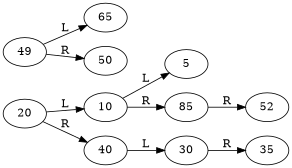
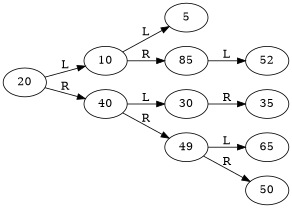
  digraph {
    rankdir=LR
    20
    10
    40
    5
    n5 [label=85]
    30
    49
    n8 [label=52]
    35
    n10 [label=65]
    50
    20 -> 10 [label=L]
    20 -> 40 [label=R]
    10 -> 5 [label=L]
    10 -> n5 [label=R]
    40 -> 30 [label=L]
-   n5 -> n8 [label=R]
+   40 -> 49 [label=R]
+   n5 -> n8 [label=L]
    30 -> 35 [label=R]
    49 -> n10 [label=L]
    49 -> 50 [label=R]
  }
